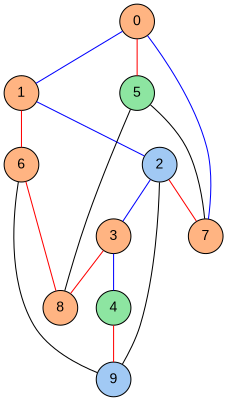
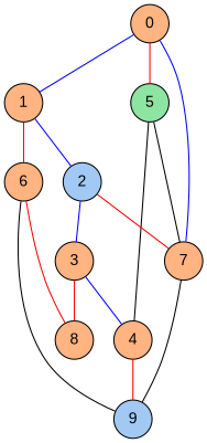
  graph {
    node [color=black fillcolor="#ffb482" fontname=Arial shape=circle style=filled]
    edge [color=red]
    0 [height=0.400000 width=0.400000]
    1 [height=0.400000 width=0.400000]
    5 [fillcolor="#8de5a1" height=0.400000 width=0.400000]
    7 [height=0.400000 width=0.400000]
    2 [fillcolor="#a1c9f4" height=0.400000 width=0.400000]
    6 [height=0.400000 width=0.400000]
-   4 [fillcolor="#8de5a1" height=0.400000 width=0.400000]
+   4 [height=0.400000 width=0.400000]
    9 [fillcolor="#a1c9f4" height=0.400000 width=0.400000]
    8 [height=0.400000 width=0.400000]
    3 [height=0.400000 width=0.400000]
    0 -- 1 [color=blue]
    0 -- 5 [weight=5]
    0 -- 7 [color=blue]
    1 -- 2 [color=blue]
    1 -- 6 [weight=5]
    5 -- 7 [color=black]
-   5 -- 8 [color=black]
-   2 -- 9 [color=black]
+   5 -- 4 [color=black]
+   7 -- 9 [color=black]
    2 -- 7 [weight=5]
    2 -- 3 [color=blue]
    6 -- 9 [color=black]
    6 -- 8
    4 -- 9 [weight=5]
    3 -- 4 [color=blue]
    3 -- 8 [weight=5]
  }
